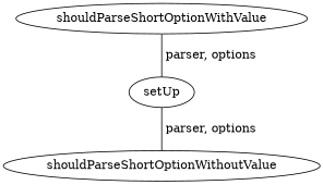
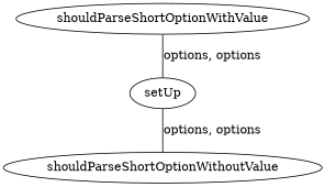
  digraph {
    edge [dir=none]
    shouldParseShortOptionWithValue
    setUp
    shouldParseShortOptionWithoutValue
-   shouldParseShortOptionWithValue -> setUp [label=" parser, options"]
-   setUp -> shouldParseShortOptionWithoutValue [label=" parser, options"]
+   shouldParseShortOptionWithValue -> setUp [label=" options, options"]
+   setUp -> shouldParseShortOptionWithoutValue [label=" options, options"]
  }
